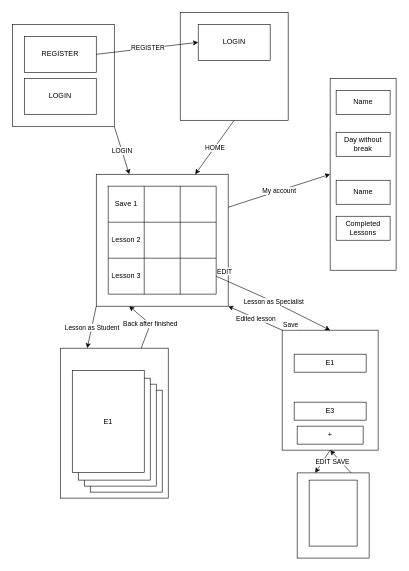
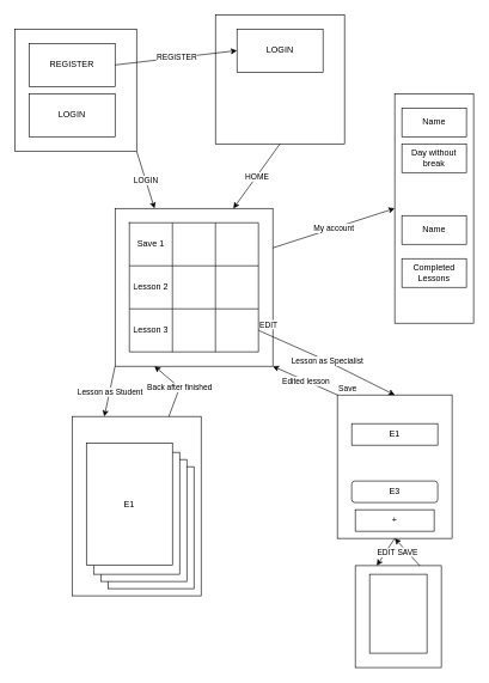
  <mxCell id="0" />
  <mxCell id="1" parent="0" />
  <mxCell id="2" value="" style="rounded=0;whiteSpace=wrap;html=1;" vertex="1" parent="1"><mxGeometry x="100" y="580" width="180" height="250" as="geometry" /></mxCell>
  <mxCell id="3" value="" style="rounded=0;whiteSpace=wrap;html=1;" vertex="1" parent="1"><mxGeometry x="470" y="550" width="160" height="200" as="geometry" /></mxCell>
  <mxCell id="4" value="" style="whiteSpace=wrap;html=1;aspect=fixed;" parent="1" vertex="1"><mxGeometry x="300" y="20" width="180" height="180" as="geometry" /></mxCell>
  <mxCell id="5" value="" style="whiteSpace=wrap;html=1;aspect=fixed;" parent="1" vertex="1"><mxGeometry x="20" y="40" width="170" height="170" as="geometry" /></mxCell>
  <mxCell id="6" value="REGISTER" style="rounded=0;whiteSpace=wrap;html=1;align=center;" parent="1" vertex="1"><mxGeometry x="40" y="60" width="120" height="60" as="geometry" /></mxCell>
  <mxCell id="7" value="LOGIN" style="rounded=0;whiteSpace=wrap;html=1;" parent="1" vertex="1"><mxGeometry x="40" y="130" width="120" height="60" as="geometry" /></mxCell>
  <mxCell id="8" value="LOGIN" style="rounded=0;whiteSpace=wrap;html=1;" parent="1" vertex="1"><mxGeometry x="330" y="40" width="120" height="60" as="geometry" /></mxCell>
  <mxCell id="9" value="" style="whiteSpace=wrap;html=1;aspect=fixed;" parent="1" vertex="1"><mxGeometry x="160" y="290" width="220" height="220" as="geometry" /></mxCell>
  <mxCell id="10" value="" style="endArrow=classic;html=1;rounded=0;entryX=0.75;entryY=0;entryDx=0;entryDy=0;exitX=0.5;exitY=1;exitDx=0;exitDy=0;" parent="1" source="4" target="9" edge="1"><mxGeometry relative="1" as="geometry"><mxPoint x="332.5" y="210" as="sourcePoint" /><mxPoint x="390" y="260" as="targetPoint" /></mxGeometry></mxCell>
  <mxCell id="11" value="HOME" style="edgeLabel;resizable=0;html=1;align=center;verticalAlign=middle;" parent="10" connectable="0" vertex="1"><mxGeometry relative="1" as="geometry" /></mxCell>
  <mxCell id="12" value="" style="endArrow=classic;html=1;rounded=0;exitX=1;exitY=1;exitDx=0;exitDy=0;entryX=0.25;entryY=0;entryDx=0;entryDy=0;" parent="1" source="5" target="9" edge="1"><mxGeometry relative="1" as="geometry"><mxPoint x="150" y="240" as="sourcePoint" /><mxPoint x="250" y="240" as="targetPoint" /></mxGeometry></mxCell>
  <mxCell id="13" value="LOGIN" style="edgeLabel;resizable=0;html=1;align=center;verticalAlign=middle;" parent="12" connectable="0" vertex="1"><mxGeometry relative="1" as="geometry" /></mxCell>
  <mxCell id="14" value="" style="endArrow=classic;html=1;rounded=0;exitX=1;exitY=0.5;exitDx=0;exitDy=0;entryX=0;entryY=0.5;entryDx=0;entryDy=0;" parent="1" source="6" target="8" edge="1"><mxGeometry relative="1" as="geometry"><mxPoint x="200" y="120" as="sourcePoint" /><mxPoint x="300" y="120" as="targetPoint" /></mxGeometry></mxCell>
  <mxCell id="15" value="REGISTER" style="edgeLabel;resizable=0;html=1;align=center;verticalAlign=middle;" parent="14" connectable="0" vertex="1"><mxGeometry relative="1" as="geometry" /></mxCell>
  <mxCell id="16" value="" style="rounded=0;whiteSpace=wrap;html=1;" parent="1" vertex="1"><mxGeometry x="550" y="130" width="110" height="320" as="geometry" /></mxCell>
  <mxCell id="17" value="" style="endArrow=classic;html=1;rounded=0;exitX=1;exitY=0.25;exitDx=0;exitDy=0;entryX=0;entryY=0.5;entryDx=0;entryDy=0;" parent="1" source="9" target="16" edge="1"><mxGeometry relative="1" as="geometry"><mxPoint x="510" y="310" as="sourcePoint" /><mxPoint x="610" y="310" as="targetPoint" /></mxGeometry></mxCell>
  <mxCell id="18" value="My account" style="edgeLabel;resizable=0;html=1;align=center;verticalAlign=middle;" parent="17" connectable="0" vertex="1"><mxGeometry relative="1" as="geometry" /></mxCell>
  <mxCell id="19" value="Name" style="rounded=0;whiteSpace=wrap;html=1;" parent="1" vertex="1"><mxGeometry x="560" y="150" width="90" height="40" as="geometry" /></mxCell>
  <mxCell id="20" value="" style="shape=table;html=1;whiteSpace=wrap;startSize=0;container=1;collapsible=0;childLayout=tableLayout;" parent="1" vertex="1"><mxGeometry x="180" y="310" width="180" height="180" as="geometry" /></mxCell>
  <mxCell id="21" value="" style="shape=tableRow;horizontal=0;startSize=0;swimlaneHead=0;swimlaneBody=0;top=0;left=0;bottom=0;right=0;collapsible=0;dropTarget=0;fillColor=none;points=[[0,0.5],[1,0.5]];portConstraint=eastwest;" parent="20" vertex="1"><mxGeometry width="180" height="60" as="geometry" /></mxCell>
  <mxCell id="22" value="Save 1" style="shape=partialRectangle;html=1;whiteSpace=wrap;connectable=0;fillColor=none;top=0;left=0;bottom=0;right=0;overflow=hidden;" parent="21" vertex="1"><mxGeometry width="60" height="60" as="geometry"><mxRectangle width="60" height="60" as="alternateBounds" /></mxGeometry></mxCell>
  <mxCell id="23" value="" style="shape=partialRectangle;html=1;whiteSpace=wrap;connectable=0;fillColor=none;top=0;left=0;bottom=0;right=0;overflow=hidden;" parent="21" vertex="1"><mxGeometry x="60" width="60" height="60" as="geometry"><mxRectangle width="60" height="60" as="alternateBounds" /></mxGeometry></mxCell>
  <mxCell id="24" value="" style="shape=partialRectangle;html=1;whiteSpace=wrap;connectable=0;fillColor=none;top=0;left=0;bottom=0;right=0;overflow=hidden;" parent="21" vertex="1"><mxGeometry x="120" width="60" height="60" as="geometry"><mxRectangle width="60" height="60" as="alternateBounds" /></mxGeometry></mxCell>
  <mxCell id="25" value="" style="shape=tableRow;horizontal=0;startSize=0;swimlaneHead=0;swimlaneBody=0;top=0;left=0;bottom=0;right=0;collapsible=0;dropTarget=0;fillColor=none;points=[[0,0.5],[1,0.5]];portConstraint=eastwest;" parent="20" vertex="1"><mxGeometry y="60" width="180" height="60" as="geometry" /></mxCell>
  <mxCell id="26" value="Lesson 2" style="shape=partialRectangle;html=1;whiteSpace=wrap;connectable=0;fillColor=none;top=0;left=0;bottom=0;right=0;overflow=hidden;" parent="25" vertex="1"><mxGeometry width="60" height="60" as="geometry"><mxRectangle width="60" height="60" as="alternateBounds" /></mxGeometry></mxCell>
  <mxCell id="27" value="" style="shape=partialRectangle;html=1;whiteSpace=wrap;connectable=0;fillColor=none;top=0;left=0;bottom=0;right=0;overflow=hidden;" parent="25" vertex="1"><mxGeometry x="60" width="60" height="60" as="geometry"><mxRectangle width="60" height="60" as="alternateBounds" /></mxGeometry></mxCell>
  <mxCell id="28" value="" style="shape=partialRectangle;html=1;whiteSpace=wrap;connectable=0;fillColor=none;top=0;left=0;bottom=0;right=0;overflow=hidden;" parent="25" vertex="1"><mxGeometry x="120" width="60" height="60" as="geometry"><mxRectangle width="60" height="60" as="alternateBounds" /></mxGeometry></mxCell>
  <mxCell id="29" value="" style="shape=tableRow;horizontal=0;startSize=0;swimlaneHead=0;swimlaneBody=0;top=0;left=0;bottom=0;right=0;collapsible=0;dropTarget=0;fillColor=none;points=[[0,0.5],[1,0.5]];portConstraint=eastwest;" parent="20" vertex="1"><mxGeometry y="120" width="180" height="60" as="geometry" /></mxCell>
  <mxCell id="30" value="Lesson 3" style="shape=partialRectangle;html=1;whiteSpace=wrap;connectable=0;fillColor=none;top=0;left=0;bottom=0;right=0;overflow=hidden;" parent="29" vertex="1"><mxGeometry width="60" height="60" as="geometry"><mxRectangle width="60" height="60" as="alternateBounds" /></mxGeometry></mxCell>
  <mxCell id="31" value="" style="shape=partialRectangle;html=1;whiteSpace=wrap;connectable=0;fillColor=none;top=0;left=0;bottom=0;right=0;overflow=hidden;" parent="29" vertex="1"><mxGeometry x="60" width="60" height="60" as="geometry"><mxRectangle width="60" height="60" as="alternateBounds" /></mxGeometry></mxCell>
  <mxCell id="32" value="" style="shape=partialRectangle;html=1;whiteSpace=wrap;connectable=0;fillColor=none;top=0;left=0;bottom=0;right=0;overflow=hidden;pointerEvents=1;" parent="29" vertex="1"><mxGeometry x="120" width="60" height="60" as="geometry"><mxRectangle width="60" height="60" as="alternateBounds" /></mxGeometry></mxCell>
  <mxCell id="33" value="" style="endArrow=classic;html=1;rounded=0;exitX=0;exitY=1;exitDx=0;exitDy=0;entryX=0.25;entryY=0;entryDx=0;entryDy=0;" parent="1" source="9" edge="1" target="2"><mxGeometry relative="1" as="geometry"><mxPoint x="400" y="470" as="sourcePoint" /><mxPoint x="70" y="580" as="targetPoint" /><Array as="points" /></mxGeometry></mxCell>
  <mxCell id="34" value="Lesson as Student" style="edgeLabel;resizable=0;html=1;align=center;verticalAlign=middle;" parent="33" connectable="0" vertex="1"><mxGeometry relative="1" as="geometry" /></mxCell>
  <mxCell id="35" value="E1" style="rounded=0;whiteSpace=wrap;html=1;" vertex="1" parent="1"><mxGeometry x="490" y="590" width="120" height="30" as="geometry" /></mxCell>
- <mxCell id="36" value="E3" style="rounded=0;whiteSpace=wrap;html=1;" vertex="1" parent="1"><mxGeometry x="490" y="670" width="120" height="30" as="geometry" /></mxCell>
+ <mxCell id="36" value="E3" style="whiteSpace=wrap;html=1;rounded=1;" vertex="1" parent="1"><mxGeometry x="490" y="670" width="120" height="30" as="geometry" /></mxCell>
  <mxCell id="37" value="" style="rounded=0;whiteSpace=wrap;html=1;" vertex="1" parent="1"><mxGeometry x="150" y="650" width="120" height="170" as="geometry" /></mxCell>
  <mxCell id="38" value="" style="rounded=0;whiteSpace=wrap;html=1;" vertex="1" parent="1"><mxGeometry x="140" y="640" width="120" height="170" as="geometry" /></mxCell>
  <mxCell id="39" value="" style="rounded=0;whiteSpace=wrap;html=1;" vertex="1" parent="1"><mxGeometry x="130" y="630" width="120" height="170" as="geometry" /></mxCell>
  <mxCell id="40" value="E1" style="rounded=0;whiteSpace=wrap;html=1;" vertex="1" parent="1"><mxGeometry x="120" y="617.5" width="120" height="170" as="geometry" /></mxCell>
  <mxCell id="41" value="+" style="rounded=0;whiteSpace=wrap;html=1;" vertex="1" parent="1"><mxGeometry x="495" y="710" width="110" height="30" as="geometry" /></mxCell>
  <mxCell id="42" value="" style="rounded=0;whiteSpace=wrap;html=1;" vertex="1" parent="1"><mxGeometry x="495" y="788" width="120" height="142" as="geometry" /></mxCell>
  <mxCell id="43" value="" style="rounded=0;whiteSpace=wrap;html=1;" vertex="1" parent="1"><mxGeometry x="515" y="800" width="80" height="110" as="geometry" /></mxCell>
  <mxCell id="44" value="" style="endArrow=classic;html=1;rounded=0;exitX=0.5;exitY=1;exitDx=0;exitDy=0;entryX=0.25;entryY=0;entryDx=0;entryDy=0;" edge="1" parent="1" source="3" target="42"><mxGeometry relative="1" as="geometry"><mxPoint x="220" y="910" as="sourcePoint" /><mxPoint x="320" y="910" as="targetPoint" /></mxGeometry></mxCell>
  <mxCell id="45" value="EDIT" style="edgeLabel;resizable=0;html=1;align=center;verticalAlign=middle;" connectable="0" vertex="1" parent="44"><mxGeometry relative="1" as="geometry" /></mxCell>
  <mxCell id="46" value="" style="endArrow=classic;html=1;rounded=0;exitX=0.75;exitY=0;exitDx=0;exitDy=0;entryX=0.5;entryY=1;entryDx=0;entryDy=0;" edge="1" parent="1" source="42" target="3"><mxGeometry relative="1" as="geometry"><mxPoint x="680" y="788" as="sourcePoint" /><mxPoint x="740" y="787.5" as="targetPoint" /></mxGeometry></mxCell>
  <mxCell id="47" value="SAVE" style="edgeLabel;resizable=0;html=1;align=center;verticalAlign=middle;" connectable="0" vertex="1" parent="46"><mxGeometry relative="1" as="geometry" /></mxCell>
  <mxCell id="48" value="" style="endArrow=classic;html=1;rounded=0;exitX=1;exitY=0.5;exitDx=0;exitDy=0;entryX=0.5;entryY=0;entryDx=0;entryDy=0;" edge="1" parent="1" source="29" target="3"><mxGeometry relative="1" as="geometry"><mxPoint x="470" y="460" as="sourcePoint" /><mxPoint x="630" y="460" as="targetPoint" /><Array as="points"><mxPoint x="450" y="500" /></Array></mxGeometry></mxCell>
  <mxCell id="49" value="Lesson as Specialist" style="edgeLabel;resizable=0;html=1;align=center;verticalAlign=middle;" connectable="0" vertex="1" parent="48"><mxGeometry relative="1" as="geometry" /></mxCell>
  <mxCell id="50" value="EDIT" style="edgeLabel;resizable=0;html=1;align=left;verticalAlign=bottom;" connectable="0" vertex="1" parent="48"><mxGeometry x="-1" relative="1" as="geometry" /></mxCell>
  <mxCell id="51" value="" style="endArrow=classic;html=1;rounded=0;exitX=0;exitY=0;exitDx=0;exitDy=0;entryX=1;entryY=1;entryDx=0;entryDy=0;" edge="1" parent="1" source="3" target="9"><mxGeometry relative="1" as="geometry"><mxPoint x="370" y="600" as="sourcePoint" /><mxPoint x="530" y="600" as="targetPoint" /></mxGeometry></mxCell>
  <mxCell id="52" value="Edited lesson" style="edgeLabel;resizable=0;html=1;align=center;verticalAlign=middle;" connectable="0" vertex="1" parent="51"><mxGeometry relative="1" as="geometry" /></mxCell>
  <mxCell id="53" value="Save" style="edgeLabel;resizable=0;html=1;align=left;verticalAlign=bottom;" connectable="0" vertex="1" parent="51"><mxGeometry x="-1" relative="1" as="geometry" /></mxCell>
  <mxCell id="54" value="" style="endArrow=classic;html=1;rounded=0;entryX=0.25;entryY=1;entryDx=0;entryDy=0;exitX=0.75;exitY=0;exitDx=0;exitDy=0;" edge="1" parent="1" source="2" target="9"><mxGeometry relative="1" as="geometry"><mxPoint x="240" y="570" as="sourcePoint" /><mxPoint x="340" y="570" as="targetPoint" /><Array as="points"><mxPoint x="250" y="540" /></Array></mxGeometry></mxCell>
  <mxCell id="55" value="Back after finished" style="edgeLabel;resizable=0;html=1;align=center;verticalAlign=middle;" connectable="0" vertex="1" parent="54"><mxGeometry relative="1" as="geometry" /></mxCell>
- <mxCell id="56" value="Day without break" style="rounded=0;whiteSpace=wrap;html=1;" vertex="1" parent="1"><mxGeometry x="560" y="220" width="90" height="40" as="geometry" /></mxCell>
+ <mxCell id="56" value="Day without break" style="rounded=0;whiteSpace=wrap;html=1;" vertex="1" parent="1"><mxGeometry x="560" y="200" width="90" height="40" as="geometry" /></mxCell>
  <mxCell id="57" value="Completed Lessons" style="rounded=0;whiteSpace=wrap;html=1;" vertex="1" parent="1"><mxGeometry x="560" y="360" width="90" height="40" as="geometry" /></mxCell>
  <mxCell id="58" value="Name" style="rounded=0;whiteSpace=wrap;html=1;" vertex="1" parent="1"><mxGeometry x="560" y="300" width="90" height="40" as="geometry" /></mxCell>
